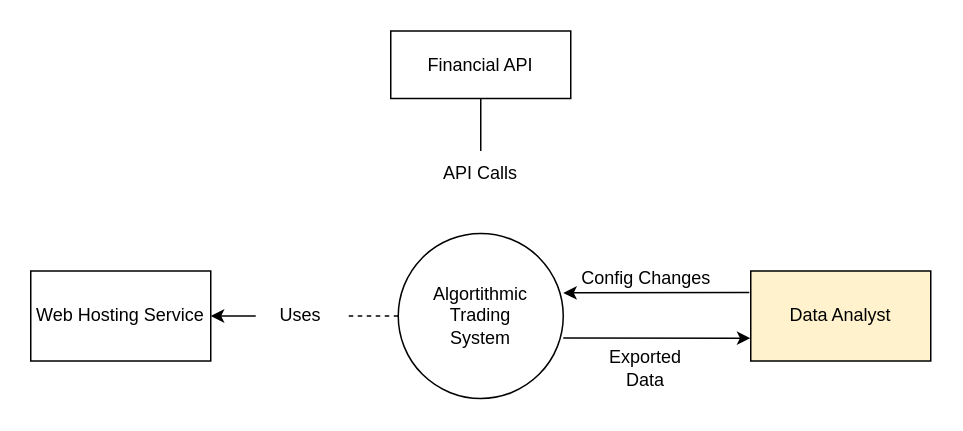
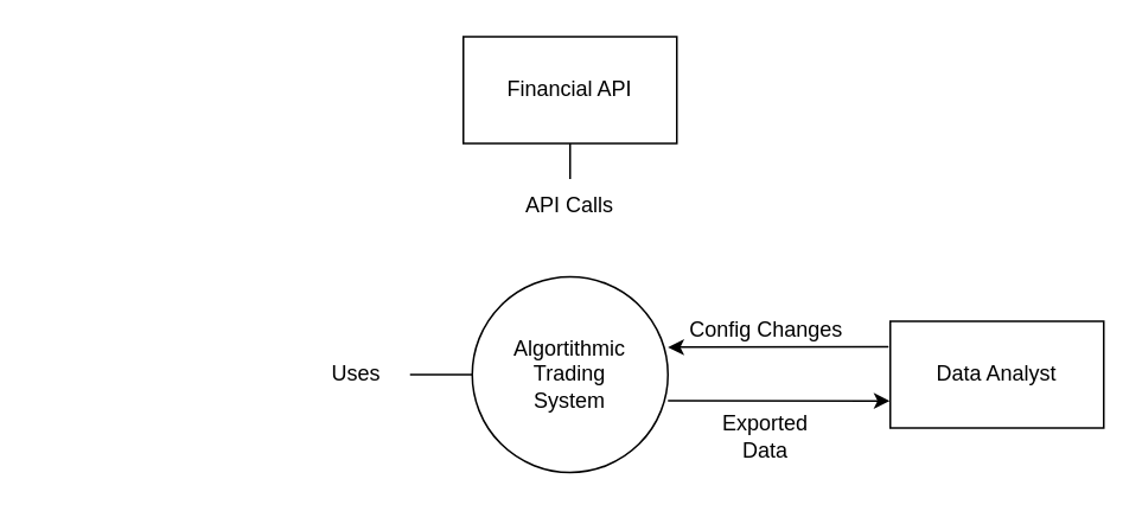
  <mxCell id="0" />
  <mxCell id="1" parent="0" />
- <mxCell id="2" value="Financial API" style="rounded=0;whiteSpace=wrap;html=1;" vertex="1" parent="1"><mxGeometry x="260" y="20" width="120" height="45" as="geometry" /></mxCell>
+ <mxCell id="2" value="Financial API" style="rounded=0;whiteSpace=wrap;html=1;" vertex="1" parent="1"><mxGeometry x="260" y="20" width="120" height="60" as="geometry" /></mxCell>
  <mxCell id="3" value="Algortithmic&lt;br&gt;Trading&lt;br&gt;System" style="ellipse;whiteSpace=wrap;html=1;aspect=fixed;" vertex="1" parent="1"><mxGeometry x="265" y="155" width="110" height="110" as="geometry" /></mxCell>
- <mxCell id="4" value="Data Analyst" style="rounded=0;whiteSpace=wrap;html=1;fillColor=#fff2cc;" vertex="1" parent="1"><mxGeometry x="500" y="180" width="120" height="60" as="geometry" /></mxCell>
- <mxCell id="5" value="Web Hosting Service" style="rounded=0;whiteSpace=wrap;html=1;" vertex="1" parent="1"><mxGeometry x="20" y="180" width="120" height="60" as="geometry" /></mxCell>
- <mxCell id="6" value="" style="endArrow=classic;html=1;rounded=0;exitX=0;exitY=0.5;exitDx=0;exitDy=0;entryX=1;entryY=0.5;entryDx=0;entryDy=0;startArrow=none;" edge="1" parent="1" source="13" target="5"><mxGeometry width="50" height="50" relative="1" as="geometry"><mxPoint x="140" y="200" as="sourcePoint" /><mxPoint x="264.78" y="200.18" as="targetPoint" /></mxGeometry></mxCell>
+ <mxCell id="4" value="Data Analyst" style="rounded=0;whiteSpace=wrap;html=1;" vertex="1" parent="1"><mxGeometry x="500" y="180" width="120" height="60" as="geometry" /></mxCell>
  <mxCell id="7" value="" style="endArrow=classic;html=1;rounded=0;exitX=1;exitY=0.75;exitDx=0;exitDy=0;entryX=-0.002;entryY=0.638;entryDx=0;entryDy=0;entryPerimeter=0;" edge="1" parent="1"><mxGeometry width="50" height="50" relative="1" as="geometry"><mxPoint x="375" y="224.59" as="sourcePoint" /><mxPoint x="499.78" y="224.77" as="targetPoint" /></mxGeometry></mxCell>
  <mxCell id="8" value="" style="endArrow=classic;html=1;rounded=0;exitX=-0.009;exitY=0.362;exitDx=0;exitDy=0;entryX=1;entryY=0.25;entryDx=0;entryDy=0;exitPerimeter=0;" edge="1" parent="1"><mxGeometry width="50" height="50" relative="1" as="geometry"><mxPoint x="499.01" y="194.41" as="sourcePoint" /><mxPoint x="375" y="194.59" as="targetPoint" /></mxGeometry></mxCell>
  <mxCell id="9" value="API Calls" style="text;html=1;strokeColor=none;fillColor=none;align=center;verticalAlign=middle;whiteSpace=wrap;rounded=0;" vertex="1" parent="1"><mxGeometry x="290" y="100" width="60" height="30" as="geometry" /></mxCell>
  <mxCell id="10" value="" style="endArrow=none;html=1;rounded=0;entryX=0.5;entryY=0;entryDx=0;entryDy=0;exitX=0.5;exitY=1;exitDx=0;exitDy=0;" edge="1" parent="1" source="2" target="9"><mxGeometry width="50" height="50" relative="1" as="geometry"><mxPoint x="320" y="100" as="sourcePoint" /><mxPoint x="320" y="155" as="targetPoint" /></mxGeometry></mxCell>
  <mxCell id="11" value="Exported Data" style="text;html=1;strokeColor=none;fillColor=none;align=center;verticalAlign=middle;whiteSpace=wrap;rounded=0;" vertex="1" parent="1"><mxGeometry x="400" y="230" width="60" height="30" as="geometry" /></mxCell>
  <mxCell id="12" value="Config Changes" style="text;html=1;align=center;verticalAlign=middle;resizable=0;points=[];autosize=1;strokeColor=none;fillColor=none;" vertex="1" parent="1"><mxGeometry x="375" y="170" width="110" height="30" as="geometry" /></mxCell>
  <mxCell id="13" value="Uses" style="text;html=1;strokeColor=none;fillColor=none;align=center;verticalAlign=middle;whiteSpace=wrap;rounded=0;" vertex="1" parent="1"><mxGeometry x="170" y="195" width="60" height="30" as="geometry" /></mxCell>
- <mxCell id="14" value="" style="endArrow=none;html=1;rounded=0;exitX=0;exitY=0.5;exitDx=0;exitDy=0;entryX=1;entryY=0.5;entryDx=0;entryDy=0;dashed=1;" edge="1" parent="1" source="3" target="13"><mxGeometry width="50" height="50" relative="1" as="geometry"><mxPoint x="265" y="210" as="sourcePoint" /><mxPoint x="140" y="210" as="targetPoint" /></mxGeometry></mxCell>
+ <mxCell id="14" value="" style="endArrow=none;html=1;rounded=0;exitX=0;exitY=0.5;exitDx=0;exitDy=0;entryX=1;entryY=0.5;entryDx=0;entryDy=0;" edge="1" parent="1" source="3" target="13"><mxGeometry width="50" height="50" relative="1" as="geometry"><mxPoint x="265" y="210" as="sourcePoint" /><mxPoint x="140" y="210" as="targetPoint" /></mxGeometry></mxCell>
